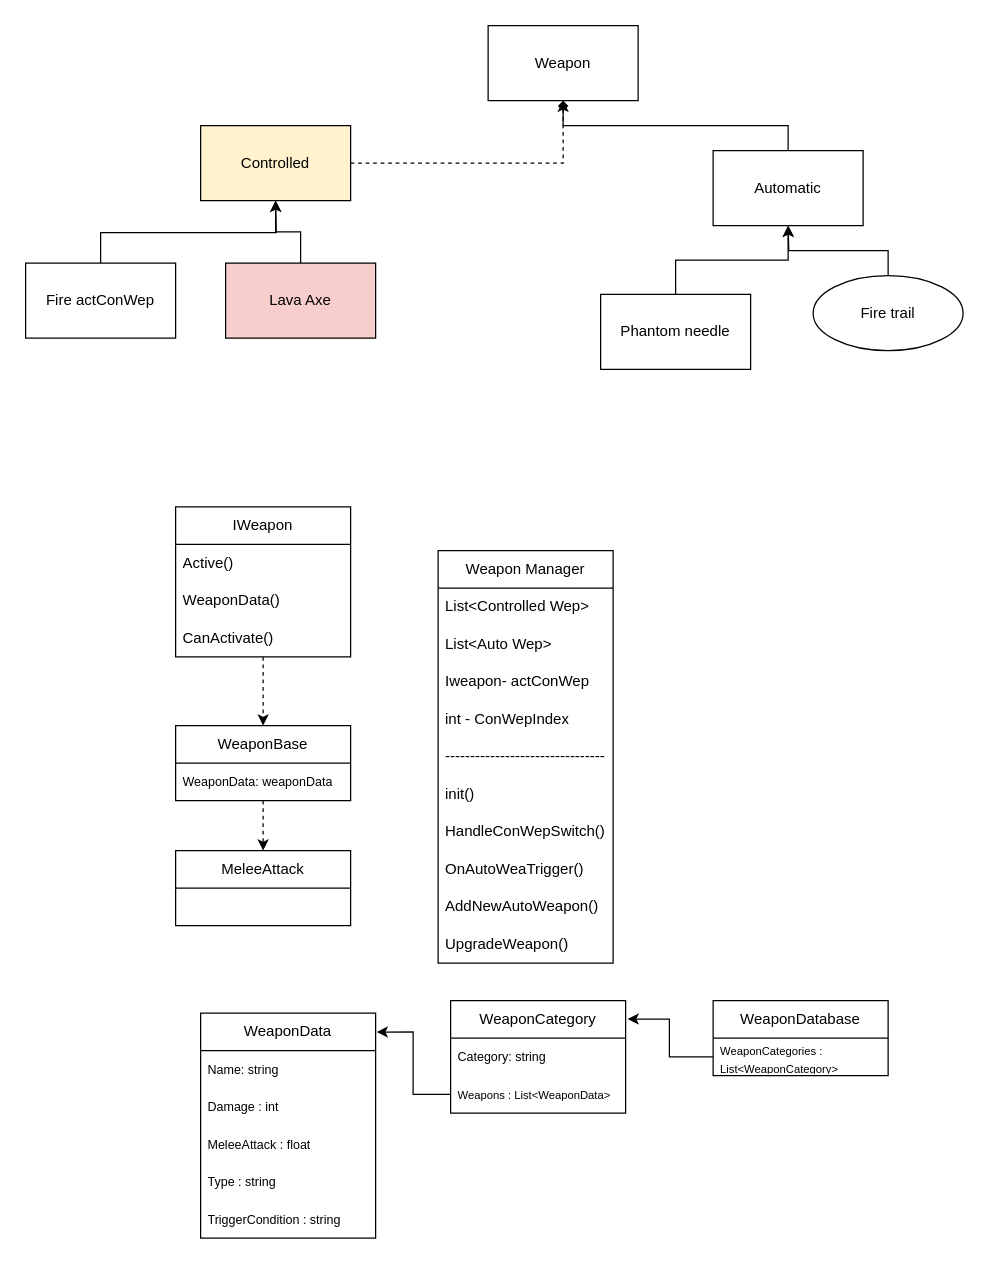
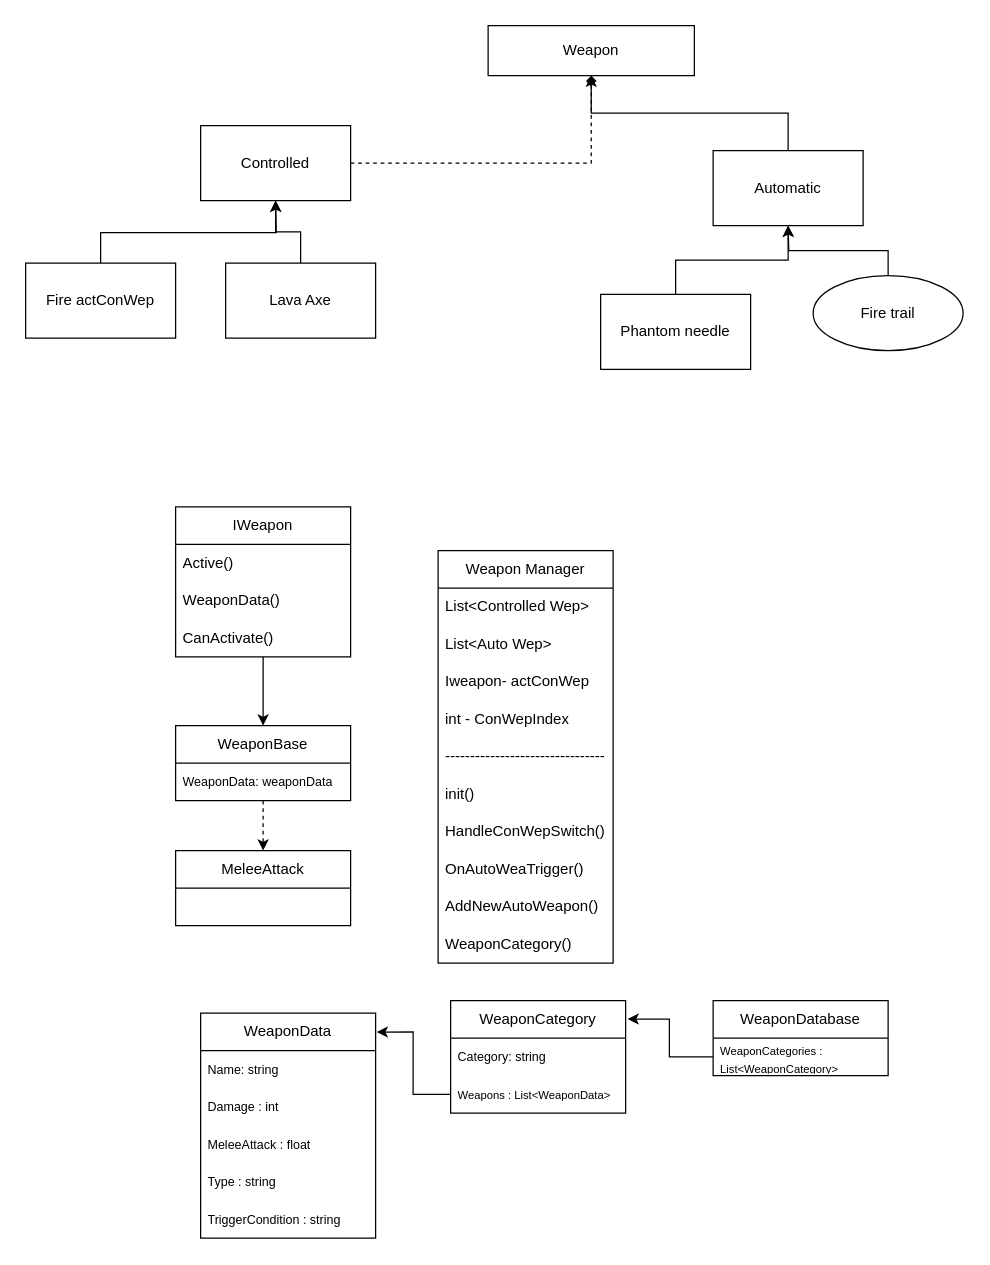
  <mxCell id="0" />
  <mxCell id="1" parent="0" />
- <mxCell id="2" value="Weapon" style="rounded=0;whiteSpace=wrap;html=1;" vertex="1" parent="1"><mxGeometry x="390" y="20" width="120" height="60" as="geometry" /></mxCell>
+ <mxCell id="2" value="Weapon" style="rounded=0;whiteSpace=wrap;html=1;" vertex="1" parent="1"><mxGeometry x="390" y="20" width="165" height="40" as="geometry" /></mxCell>
  <mxCell id="3" style="edgeStyle=orthogonalEdgeStyle;rounded=0;orthogonalLoop=1;jettySize=auto;html=1;entryX=0.5;entryY=1;entryDx=0;entryDy=0;dashed=1;" edge="1" parent="1" source="4" target="2"><mxGeometry relative="1" as="geometry" /></mxCell>
- <mxCell id="4" value="Controlled" style="rounded=0;whiteSpace=wrap;html=1;fillColor=#fff2cc;" vertex="1" parent="1"><mxGeometry x="160" y="100" width="120" height="60" as="geometry" /></mxCell>
+ <mxCell id="4" value="Controlled" style="rounded=0;whiteSpace=wrap;html=1;" vertex="1" parent="1"><mxGeometry x="160" y="100" width="120" height="60" as="geometry" /></mxCell>
  <mxCell id="5" style="edgeStyle=orthogonalEdgeStyle;rounded=0;orthogonalLoop=1;jettySize=auto;html=1;exitX=0.5;exitY=0;exitDx=0;exitDy=0;entryX=0.5;entryY=1;entryDx=0;entryDy=0;endArrow=diamond;" edge="1" parent="1" source="6" target="2"><mxGeometry relative="1" as="geometry" /></mxCell>
  <mxCell id="6" value="Automatic" style="rounded=0;whiteSpace=wrap;html=1;" vertex="1" parent="1"><mxGeometry x="570" y="120" width="120" height="60" as="geometry" /></mxCell>
  <mxCell id="7" style="edgeStyle=orthogonalEdgeStyle;rounded=0;orthogonalLoop=1;jettySize=auto;html=1;exitX=0.5;exitY=0;exitDx=0;exitDy=0;" edge="1" parent="1" source="8"><mxGeometry relative="1" as="geometry"><mxPoint x="220" y="160" as="targetPoint" /></mxGeometry></mxCell>
  <mxCell id="8" value="Fire actConWep" style="rounded=0;whiteSpace=wrap;html=1;" vertex="1" parent="1"><mxGeometry x="20" y="210" width="120" height="60" as="geometry" /></mxCell>
  <mxCell id="9" style="edgeStyle=orthogonalEdgeStyle;rounded=0;orthogonalLoop=1;jettySize=auto;html=1;exitX=0.5;exitY=0;exitDx=0;exitDy=0;entryX=0.5;entryY=1;entryDx=0;entryDy=0;" edge="1" parent="1" source="10" target="4"><mxGeometry relative="1" as="geometry" /></mxCell>
- <mxCell id="10" value="Lava Axe" style="rounded=0;whiteSpace=wrap;html=1;fillColor=#f8cecc;" vertex="1" parent="1"><mxGeometry x="180" y="210" width="120" height="60" as="geometry" /></mxCell>
+ <mxCell id="10" value="Lava Axe" style="rounded=0;whiteSpace=wrap;html=1;" vertex="1" parent="1"><mxGeometry x="180" y="210" width="120" height="60" as="geometry" /></mxCell>
  <mxCell id="11" style="edgeStyle=orthogonalEdgeStyle;rounded=0;orthogonalLoop=1;jettySize=auto;html=1;entryX=0.5;entryY=1;entryDx=0;entryDy=0;" edge="1" parent="1" source="12" target="6"><mxGeometry relative="1" as="geometry" /></mxCell>
  <mxCell id="12" value="Phantom needle" style="rounded=0;whiteSpace=wrap;html=1;" vertex="1" parent="1"><mxGeometry x="480" y="235" width="120" height="60" as="geometry" /></mxCell>
  <mxCell id="13" style="edgeStyle=orthogonalEdgeStyle;rounded=0;orthogonalLoop=1;jettySize=auto;html=1;exitX=0.5;exitY=0;exitDx=0;exitDy=0;" edge="1" parent="1" source="14"><mxGeometry relative="1" as="geometry"><mxPoint x="630" y="180" as="targetPoint" /></mxGeometry></mxCell>
  <mxCell id="14" value="Fire trail" style="ellipse;whiteSpace=wrap;html=1;" vertex="1" parent="1"><mxGeometry x="650" y="220" width="120" height="60" as="geometry" /></mxCell>
  <mxCell id="15" value="Weapon Manager" style="swimlane;fontStyle=0;childLayout=stackLayout;horizontal=1;startSize=30;horizontalStack=0;resizeParent=1;resizeParentMax=0;resizeLast=0;collapsible=1;marginBottom=0;whiteSpace=wrap;html=1;" vertex="1" parent="1"><mxGeometry x="350" y="440" width="140" height="330" as="geometry" /></mxCell>
  <mxCell id="16" value="List&amp;lt;Controlled Wep&amp;gt;" style="text;strokeColor=none;fillColor=none;align=left;verticalAlign=middle;spacingLeft=4;spacingRight=4;overflow=hidden;points=[[0,0.5],[1,0.5]];portConstraint=eastwest;rotatable=0;whiteSpace=wrap;html=1;" vertex="1" parent="15"><mxGeometry y="30" width="140" height="30" as="geometry" /></mxCell>
  <mxCell id="17" value="List&amp;lt;Auto Wep&amp;gt;" style="text;strokeColor=none;fillColor=none;align=left;verticalAlign=middle;spacingLeft=4;spacingRight=4;overflow=hidden;points=[[0,0.5],[1,0.5]];portConstraint=eastwest;rotatable=0;whiteSpace=wrap;html=1;" vertex="1" parent="15"><mxGeometry y="60" width="140" height="30" as="geometry" /></mxCell>
  <mxCell id="18" value="Iweapon- actConWep" style="text;strokeColor=none;fillColor=none;align=left;verticalAlign=middle;spacingLeft=4;spacingRight=4;overflow=hidden;points=[[0,0.5],[1,0.5]];portConstraint=eastwest;rotatable=0;whiteSpace=wrap;html=1;" vertex="1" parent="15"><mxGeometry y="90" width="140" height="30" as="geometry" /></mxCell>
  <mxCell id="19" value="int - ConWepIndex" style="text;strokeColor=none;fillColor=none;align=left;verticalAlign=middle;spacingLeft=4;spacingRight=4;overflow=hidden;points=[[0,0.5],[1,0.5]];portConstraint=eastwest;rotatable=0;whiteSpace=wrap;html=1;" vertex="1" parent="15"><mxGeometry y="120" width="140" height="30" as="geometry" /></mxCell>
  <mxCell id="20" value="--------------------------------" style="text;strokeColor=none;fillColor=none;align=left;verticalAlign=middle;spacingLeft=4;spacingRight=4;overflow=hidden;points=[[0,0.5],[1,0.5]];portConstraint=eastwest;rotatable=0;whiteSpace=wrap;html=1;" vertex="1" parent="15"><mxGeometry y="150" width="140" height="30" as="geometry" /></mxCell>
  <mxCell id="21" value="init()" style="text;strokeColor=none;fillColor=none;align=left;verticalAlign=middle;spacingLeft=4;spacingRight=4;overflow=hidden;points=[[0,0.5],[1,0.5]];portConstraint=eastwest;rotatable=0;whiteSpace=wrap;html=1;" vertex="1" parent="15"><mxGeometry y="180" width="140" height="30" as="geometry" /></mxCell>
  <mxCell id="22" value="HandleConWepSwitch()" style="text;strokeColor=none;fillColor=none;align=left;verticalAlign=middle;spacingLeft=4;spacingRight=4;overflow=hidden;points=[[0,0.5],[1,0.5]];portConstraint=eastwest;rotatable=0;whiteSpace=wrap;html=1;" vertex="1" parent="15"><mxGeometry y="210" width="140" height="30" as="geometry" /></mxCell>
  <mxCell id="23" value="OnAutoWeaTrigger()" style="text;strokeColor=none;fillColor=none;align=left;verticalAlign=middle;spacingLeft=4;spacingRight=4;overflow=hidden;points=[[0,0.5],[1,0.5]];portConstraint=eastwest;rotatable=0;whiteSpace=wrap;html=1;" vertex="1" parent="15"><mxGeometry y="240" width="140" height="30" as="geometry" /></mxCell>
  <mxCell id="24" value="AddNewAutoWeapon()" style="text;strokeColor=none;fillColor=none;align=left;verticalAlign=middle;spacingLeft=4;spacingRight=4;overflow=hidden;points=[[0,0.5],[1,0.5]];portConstraint=eastwest;rotatable=0;whiteSpace=wrap;html=1;" vertex="1" parent="15"><mxGeometry y="270" width="140" height="30" as="geometry" /></mxCell>
- <mxCell id="25" value="UpgradeWeapon()" style="text;strokeColor=none;fillColor=none;align=left;verticalAlign=middle;spacingLeft=4;spacingRight=4;overflow=hidden;points=[[0,0.5],[1,0.5]];portConstraint=eastwest;rotatable=0;whiteSpace=wrap;html=1;" vertex="1" parent="15"><mxGeometry y="300" width="140" height="30" as="geometry" /></mxCell>
- <mxCell id="26" style="edgeStyle=orthogonalEdgeStyle;rounded=0;orthogonalLoop=1;jettySize=auto;html=1;entryX=0.5;entryY=0;entryDx=0;entryDy=0;dashed=1;" edge="1" parent="1" source="27" target="32"><mxGeometry relative="1" as="geometry" /></mxCell>
+ <mxCell id="25" value="WeaponCategory()" style="text;strokeColor=none;fillColor=none;align=left;verticalAlign=middle;spacingLeft=4;spacingRight=4;overflow=hidden;points=[[0,0.5],[1,0.5]];portConstraint=eastwest;rotatable=0;whiteSpace=wrap;html=1;" vertex="1" parent="15"><mxGeometry y="300" width="140" height="30" as="geometry" /></mxCell>
+ <mxCell id="26" style="edgeStyle=orthogonalEdgeStyle;rounded=0;orthogonalLoop=1;jettySize=auto;html=1;entryX=0.5;entryY=0;entryDx=0;entryDy=0;" edge="1" parent="1" source="27" target="32"><mxGeometry relative="1" as="geometry" /></mxCell>
  <mxCell id="27" value="IWeapon" style="swimlane;fontStyle=0;childLayout=stackLayout;horizontal=1;startSize=30;horizontalStack=0;resizeParent=1;resizeParentMax=0;resizeLast=0;collapsible=1;marginBottom=0;whiteSpace=wrap;html=1;" vertex="1" parent="1"><mxGeometry x="140" y="405" width="140" height="120" as="geometry" /></mxCell>
  <mxCell id="28" value="Active()" style="text;strokeColor=none;fillColor=none;align=left;verticalAlign=middle;spacingLeft=4;spacingRight=4;overflow=hidden;points=[[0,0.5],[1,0.5]];portConstraint=eastwest;rotatable=0;whiteSpace=wrap;html=1;" vertex="1" parent="27"><mxGeometry y="30" width="140" height="30" as="geometry" /></mxCell>
  <mxCell id="29" value="WeaponData()" style="text;strokeColor=none;fillColor=none;align=left;verticalAlign=middle;spacingLeft=4;spacingRight=4;overflow=hidden;points=[[0,0.5],[1,0.5]];portConstraint=eastwest;rotatable=0;whiteSpace=wrap;html=1;" vertex="1" parent="27"><mxGeometry y="60" width="140" height="30" as="geometry" /></mxCell>
  <mxCell id="30" value="CanActivate()" style="text;strokeColor=none;fillColor=none;align=left;verticalAlign=middle;spacingLeft=4;spacingRight=4;overflow=hidden;points=[[0,0.5],[1,0.5]];portConstraint=eastwest;rotatable=0;whiteSpace=wrap;html=1;" vertex="1" parent="27"><mxGeometry y="90" width="140" height="30" as="geometry" /></mxCell>
  <mxCell id="31" style="edgeStyle=orthogonalEdgeStyle;rounded=0;orthogonalLoop=1;jettySize=auto;html=1;exitX=0.5;exitY=1;exitDx=0;exitDy=0;entryX=0.5;entryY=0;entryDx=0;entryDy=0;dashed=1;" edge="1" parent="1" source="32" target="34"><mxGeometry relative="1" as="geometry" /></mxCell>
  <mxCell id="32" value="WeaponBase" style="swimlane;fontStyle=0;childLayout=stackLayout;horizontal=1;startSize=30;horizontalStack=0;resizeParent=1;resizeParentMax=0;resizeLast=0;collapsible=1;marginBottom=0;whiteSpace=wrap;html=1;" vertex="1" parent="1"><mxGeometry x="140" y="580" width="140" height="60" as="geometry" /></mxCell>
  <mxCell id="33" value="&lt;font style=&quot;font-size: 10px;&quot;&gt;WeaponData: weaponData&lt;/font&gt;" style="text;strokeColor=none;fillColor=none;align=left;verticalAlign=middle;spacingLeft=4;spacingRight=4;overflow=hidden;points=[[0,0.5],[1,0.5]];portConstraint=eastwest;rotatable=0;whiteSpace=wrap;html=1;" vertex="1" parent="32"><mxGeometry y="30" width="140" height="30" as="geometry" /></mxCell>
  <mxCell id="34" value="MeleeAttack" style="swimlane;fontStyle=0;childLayout=stackLayout;horizontal=1;startSize=30;horizontalStack=0;resizeParent=1;resizeParentMax=0;resizeLast=0;collapsible=1;marginBottom=0;whiteSpace=wrap;html=1;" vertex="1" parent="1"><mxGeometry x="140" y="680" width="140" height="60" as="geometry" /></mxCell>
  <mxCell id="35" value="WeaponData" style="swimlane;fontStyle=0;childLayout=stackLayout;horizontal=1;startSize=30;horizontalStack=0;resizeParent=1;resizeParentMax=0;resizeLast=0;collapsible=1;marginBottom=0;whiteSpace=wrap;html=1;" vertex="1" parent="1"><mxGeometry x="160" y="810" width="140" height="180" as="geometry" /></mxCell>
  <mxCell id="36" value="&lt;font style=&quot;font-size: 10px;&quot;&gt;Name: string&lt;/font&gt;" style="text;strokeColor=none;fillColor=none;align=left;verticalAlign=middle;spacingLeft=4;spacingRight=4;overflow=hidden;points=[[0,0.5],[1,0.5]];portConstraint=eastwest;rotatable=0;whiteSpace=wrap;html=1;" vertex="1" parent="35"><mxGeometry y="30" width="140" height="30" as="geometry" /></mxCell>
  <mxCell id="37" value="&lt;font style=&quot;font-size: 10px;&quot;&gt;Damage : int&lt;/font&gt;" style="text;strokeColor=none;fillColor=none;align=left;verticalAlign=middle;spacingLeft=4;spacingRight=4;overflow=hidden;points=[[0,0.5],[1,0.5]];portConstraint=eastwest;rotatable=0;whiteSpace=wrap;html=1;" vertex="1" parent="35"><mxGeometry y="60" width="140" height="30" as="geometry" /></mxCell>
  <mxCell id="38" value="&lt;font style=&quot;font-size: 10px;&quot;&gt;MeleeAttack : float&lt;/font&gt;" style="text;strokeColor=none;fillColor=none;align=left;verticalAlign=middle;spacingLeft=4;spacingRight=4;overflow=hidden;points=[[0,0.5],[1,0.5]];portConstraint=eastwest;rotatable=0;whiteSpace=wrap;html=1;" vertex="1" parent="35"><mxGeometry y="90" width="140" height="30" as="geometry" /></mxCell>
  <mxCell id="39" value="&lt;span style=&quot;font-size: 10px;&quot;&gt;Type : string&lt;/span&gt;" style="text;strokeColor=none;fillColor=none;align=left;verticalAlign=middle;spacingLeft=4;spacingRight=4;overflow=hidden;points=[[0,0.5],[1,0.5]];portConstraint=eastwest;rotatable=0;whiteSpace=wrap;html=1;" vertex="1" parent="35"><mxGeometry y="120" width="140" height="30" as="geometry" /></mxCell>
  <mxCell id="40" value="&lt;span style=&quot;font-size: 10px;&quot;&gt;TriggerCondition : string&lt;/span&gt;" style="text;strokeColor=none;fillColor=none;align=left;verticalAlign=middle;spacingLeft=4;spacingRight=4;overflow=hidden;points=[[0,0.5],[1,0.5]];portConstraint=eastwest;rotatable=0;whiteSpace=wrap;html=1;" vertex="1" parent="35"><mxGeometry y="150" width="140" height="30" as="geometry" /></mxCell>
  <mxCell id="41" value="WeaponCategory" style="swimlane;fontStyle=0;childLayout=stackLayout;horizontal=1;startSize=30;horizontalStack=0;resizeParent=1;resizeParentMax=0;resizeLast=0;collapsible=1;marginBottom=0;whiteSpace=wrap;html=1;" vertex="1" parent="1"><mxGeometry x="360" y="800" width="140" height="90" as="geometry" /></mxCell>
  <mxCell id="42" value="&lt;font style=&quot;font-size: 10px;&quot;&gt;Category: string&lt;/font&gt;" style="text;strokeColor=none;fillColor=none;align=left;verticalAlign=middle;spacingLeft=4;spacingRight=4;overflow=hidden;points=[[0,0.5],[1,0.5]];portConstraint=eastwest;rotatable=0;whiteSpace=wrap;html=1;" vertex="1" parent="41"><mxGeometry y="30" width="140" height="30" as="geometry" /></mxCell>
  <mxCell id="43" value="&lt;font style=&quot;font-size: 9px;&quot;&gt;Weapons : List&amp;lt;WeaponData&amp;gt;&lt;/font&gt;" style="text;strokeColor=none;fillColor=none;align=left;verticalAlign=middle;spacingLeft=4;spacingRight=4;overflow=hidden;points=[[0,0.5],[1,0.5]];portConstraint=eastwest;rotatable=0;whiteSpace=wrap;html=1;" vertex="1" parent="41"><mxGeometry y="60" width="140" height="30" as="geometry" /></mxCell>
  <mxCell id="44" style="edgeStyle=orthogonalEdgeStyle;rounded=0;orthogonalLoop=1;jettySize=auto;html=1;entryX=1.006;entryY=0.084;entryDx=0;entryDy=0;entryPerimeter=0;" edge="1" parent="1" source="43" target="35"><mxGeometry relative="1" as="geometry" /></mxCell>
  <mxCell id="45" value="WeaponDatabase" style="swimlane;fontStyle=0;childLayout=stackLayout;horizontal=1;startSize=30;horizontalStack=0;resizeParent=1;resizeParentMax=0;resizeLast=0;collapsible=1;marginBottom=0;whiteSpace=wrap;html=1;" vertex="1" parent="1"><mxGeometry x="570" y="800" width="140" height="60" as="geometry" /></mxCell>
  <mxCell id="46" value="&lt;font style=&quot;font-size: 9px;&quot;&gt;WeaponCategories : List&amp;lt;WeaponCategory&amp;gt;&lt;/font&gt;" style="text;strokeColor=none;fillColor=none;align=left;verticalAlign=middle;spacingLeft=4;spacingRight=4;overflow=hidden;points=[[0,0.5],[1,0.5]];portConstraint=eastwest;rotatable=0;whiteSpace=wrap;html=1;" vertex="1" parent="45"><mxGeometry y="30" width="140" height="30" as="geometry" /></mxCell>
  <mxCell id="47" style="edgeStyle=orthogonalEdgeStyle;rounded=0;orthogonalLoop=1;jettySize=auto;html=1;entryX=1.011;entryY=0.164;entryDx=0;entryDy=0;entryPerimeter=0;" edge="1" parent="1" source="46" target="41"><mxGeometry relative="1" as="geometry" /></mxCell>
